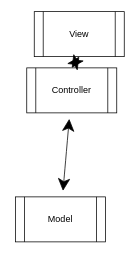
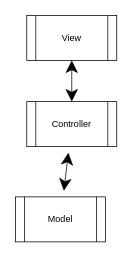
  <mxCell id="0" />
  <mxCell id="1" parent="0" />
  <mxCell id="2" value="Model" style="shape=process;whiteSpace=wrap;html=1;backgroundOutline=1;hachureGap=4;" vertex="1" parent="1"><mxGeometry x="20" y="262" width="120" height="60" as="geometry" /></mxCell>
- <mxCell id="3" value="Controller" style="shape=process;whiteSpace=wrap;html=1;backgroundOutline=1;hachureGap=4;" vertex="1" parent="1"><mxGeometry x="35" y="90" width="120" height="60" as="geometry" /></mxCell>
- <mxCell id="4" value="View" style="shape=process;whiteSpace=wrap;html=1;backgroundOutline=1;hachureGap=4;" vertex="1" parent="1"><mxGeometry x="45" y="15" width="120" height="60" as="geometry" /></mxCell>
+ <mxCell id="3" value="Controller" style="shape=process;whiteSpace=wrap;html=1;backgroundOutline=1;hachureGap=4;" vertex="1" parent="1"><mxGeometry x="35" y="135" width="120" height="60" as="geometry" /></mxCell>
+ <mxCell id="4" value="View" style="shape=process;whiteSpace=wrap;html=1;backgroundOutline=1;hachureGap=4;" vertex="1" parent="1"><mxGeometry x="35" y="20" width="120" height="60" as="geometry" /></mxCell>
  <mxCell id="5" value="" style="endArrow=classic;startArrow=classic;html=1;rounded=0;startSize=14;endSize=14;sourcePerimeterSpacing=8;targetPerimeterSpacing=8;curved=1;entryX=0.5;entryY=1;entryDx=0;entryDy=0;exitX=0.5;exitY=0;exitDx=0;exitDy=0;" edge="1" parent="1" source="3" target="4"><mxGeometry width="50" height="50" relative="1" as="geometry"><mxPoint x="251" y="177" as="sourcePoint" /><mxPoint x="301" y="127" as="targetPoint" /></mxGeometry></mxCell>
  <mxCell id="6" value="" style="endArrow=classic;startArrow=classic;html=1;rounded=0;startSize=14;endSize=14;sourcePerimeterSpacing=8;targetPerimeterSpacing=8;curved=1;" edge="1" parent="1" source="2" target="3"><mxGeometry width="50" height="50" relative="1" as="geometry"><mxPoint x="251" y="177" as="sourcePoint" /><mxPoint x="301" y="127" as="targetPoint" /></mxGeometry></mxCell>
